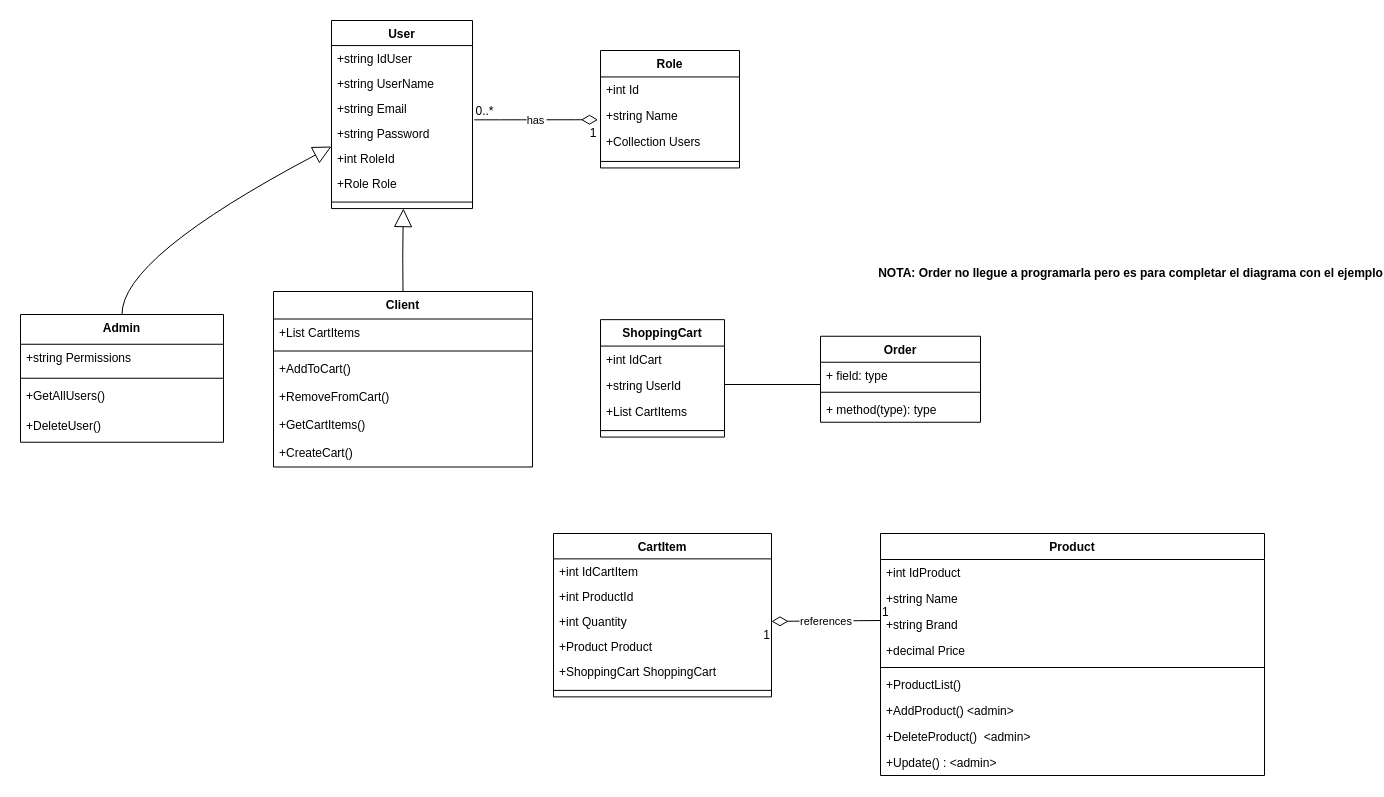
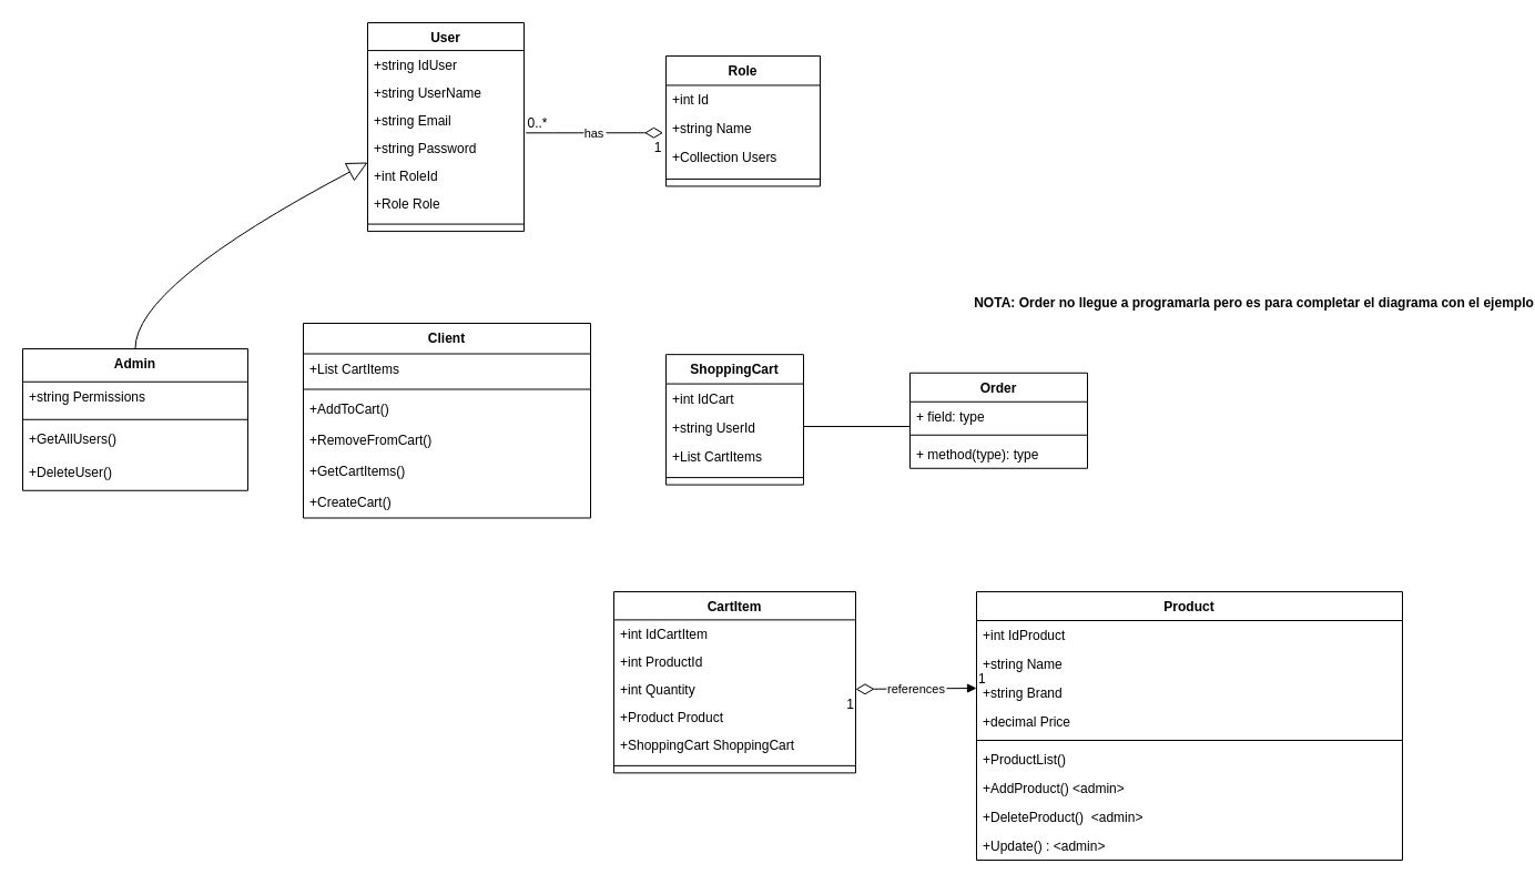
  <mxCell id="0" />
  <mxCell id="1" parent="0" />
  <mxCell id="2" value="Role" style="swimlane;fontStyle=1;align=center;verticalAlign=top;childLayout=stackLayout;horizontal=1;startSize=26.444;horizontalStack=0;resizeParent=1;resizeParentMax=0;resizeLast=0;collapsible=0;marginBottom=0;" vertex="1" parent="1"><mxGeometry x="600" y="50" width="139" height="117.444" as="geometry" /></mxCell>
  <mxCell id="3" value="+int Id" style="text;strokeColor=none;fillColor=none;align=left;verticalAlign=top;spacingLeft=4;spacingRight=4;overflow=hidden;rotatable=0;points=[[0,0.5],[1,0.5]];portConstraint=eastwest;" vertex="1" parent="2"><mxGeometry y="26.444" width="139" height="26" as="geometry" /></mxCell>
  <mxCell id="4" value="+string Name" style="text;strokeColor=none;fillColor=none;align=left;verticalAlign=top;spacingLeft=4;spacingRight=4;overflow=hidden;rotatable=0;points=[[0,0.5],[1,0.5]];portConstraint=eastwest;" vertex="1" parent="2"><mxGeometry y="52.444" width="139" height="26" as="geometry" /></mxCell>
  <mxCell id="5" value="+Collection Users" style="text;strokeColor=none;fillColor=none;align=left;verticalAlign=top;spacingLeft=4;spacingRight=4;overflow=hidden;rotatable=0;points=[[0,0.5],[1,0.5]];portConstraint=eastwest;" vertex="1" parent="2"><mxGeometry y="78.444" width="139" height="26" as="geometry" /></mxCell>
  <mxCell id="6" style="line;strokeWidth=1;fillColor=none;align=left;verticalAlign=middle;spacingTop=-1;spacingLeft=3;spacingRight=3;rotatable=0;labelPosition=right;points=[];portConstraint=eastwest;strokeColor=inherit;" vertex="1" parent="2"><mxGeometry y="104.444" width="139" height="13" as="geometry" /></mxCell>
  <mxCell id="7" value="User" style="swimlane;fontStyle=1;align=center;verticalAlign=top;childLayout=stackLayout;horizontal=1;startSize=25.067;horizontalStack=0;resizeParent=1;resizeParentMax=0;resizeLast=0;collapsible=0;marginBottom=0;" vertex="1" parent="1"><mxGeometry x="331" y="20" width="141" height="188.067" as="geometry" /></mxCell>
  <mxCell id="8" value="+string IdUser" style="text;strokeColor=none;fillColor=none;align=left;verticalAlign=top;spacingLeft=4;spacingRight=4;overflow=hidden;rotatable=0;points=[[0,0.5],[1,0.5]];portConstraint=eastwest;" vertex="1" parent="7"><mxGeometry y="25.067" width="141" height="25" as="geometry" /></mxCell>
  <mxCell id="9" value="+string UserName" style="text;strokeColor=none;fillColor=none;align=left;verticalAlign=top;spacingLeft=4;spacingRight=4;overflow=hidden;rotatable=0;points=[[0,0.5],[1,0.5]];portConstraint=eastwest;" vertex="1" parent="7"><mxGeometry y="50.067" width="141" height="25" as="geometry" /></mxCell>
  <mxCell id="10" value="+string Email" style="text;strokeColor=none;fillColor=none;align=left;verticalAlign=top;spacingLeft=4;spacingRight=4;overflow=hidden;rotatable=0;points=[[0,0.5],[1,0.5]];portConstraint=eastwest;" vertex="1" parent="7"><mxGeometry y="75.067" width="141" height="25" as="geometry" /></mxCell>
  <mxCell id="11" value="+string Password" style="text;strokeColor=none;fillColor=none;align=left;verticalAlign=top;spacingLeft=4;spacingRight=4;overflow=hidden;rotatable=0;points=[[0,0.5],[1,0.5]];portConstraint=eastwest;" vertex="1" parent="7"><mxGeometry y="100.067" width="141" height="25" as="geometry" /></mxCell>
  <mxCell id="12" value="+int RoleId" style="text;strokeColor=none;fillColor=none;align=left;verticalAlign=top;spacingLeft=4;spacingRight=4;overflow=hidden;rotatable=0;points=[[0,0.5],[1,0.5]];portConstraint=eastwest;" vertex="1" parent="7"><mxGeometry y="125.067" width="141" height="25" as="geometry" /></mxCell>
  <mxCell id="13" value="+Role Role" style="text;strokeColor=none;fillColor=none;align=left;verticalAlign=top;spacingLeft=4;spacingRight=4;overflow=hidden;rotatable=0;points=[[0,0.5],[1,0.5]];portConstraint=eastwest;" vertex="1" parent="7"><mxGeometry y="150.067" width="141" height="25" as="geometry" /></mxCell>
  <mxCell id="14" style="line;strokeWidth=1;fillColor=none;align=left;verticalAlign=middle;spacingTop=-1;spacingLeft=3;spacingRight=3;rotatable=0;labelPosition=right;points=[];portConstraint=eastwest;strokeColor=inherit;" vertex="1" parent="7"><mxGeometry y="175.067" width="141" height="13" as="geometry" /></mxCell>
  <mxCell id="15" value="Admin" style="swimlane;fontStyle=1;align=center;verticalAlign=top;childLayout=stackLayout;horizontal=1;startSize=29.75;horizontalStack=0;resizeParent=1;resizeParentMax=0;resizeLast=0;collapsible=0;marginBottom=0;" vertex="1" parent="1"><mxGeometry x="20" y="314" width="203" height="127.75" as="geometry" /></mxCell>
  <mxCell id="16" value="+string Permissions" style="text;strokeColor=none;fillColor=none;align=left;verticalAlign=top;spacingLeft=4;spacingRight=4;overflow=hidden;rotatable=0;points=[[0,0.5],[1,0.5]];portConstraint=eastwest;" vertex="1" parent="15"><mxGeometry y="29.75" width="203" height="30" as="geometry" /></mxCell>
  <mxCell id="17" style="line;strokeWidth=1;fillColor=none;align=left;verticalAlign=middle;spacingTop=-1;spacingLeft=3;spacingRight=3;rotatable=0;labelPosition=right;points=[];portConstraint=eastwest;strokeColor=inherit;" vertex="1" parent="15"><mxGeometry y="59.75" width="203" height="8" as="geometry" /></mxCell>
  <mxCell id="18" value="+GetAllUsers()" style="text;strokeColor=none;fillColor=none;align=left;verticalAlign=top;spacingLeft=4;spacingRight=4;overflow=hidden;rotatable=0;points=[[0,0.5],[1,0.5]];portConstraint=eastwest;" vertex="1" parent="15"><mxGeometry y="67.75" width="203" height="30" as="geometry" /></mxCell>
  <mxCell id="19" value="+DeleteUser()" style="text;strokeColor=none;fillColor=none;align=left;verticalAlign=top;spacingLeft=4;spacingRight=4;overflow=hidden;rotatable=0;points=[[0,0.5],[1,0.5]];portConstraint=eastwest;" vertex="1" parent="15"><mxGeometry y="97.75" width="203" height="30" as="geometry" /></mxCell>
  <mxCell id="20" value="Client" style="swimlane;fontStyle=1;align=center;verticalAlign=top;childLayout=stackLayout;horizontal=1;startSize=27.5;horizontalStack=0;resizeParent=1;resizeParentMax=0;resizeLast=0;collapsible=0;marginBottom=0;" vertex="1" parent="1"><mxGeometry x="273" y="291" width="259" height="175.5" as="geometry" /></mxCell>
  <mxCell id="21" value="+List CartItems" style="text;strokeColor=none;fillColor=none;align=left;verticalAlign=top;spacingLeft=4;spacingRight=4;overflow=hidden;rotatable=0;points=[[0,0.5],[1,0.5]];portConstraint=eastwest;" vertex="1" parent="20"><mxGeometry y="27.5" width="259" height="28" as="geometry" /></mxCell>
  <mxCell id="22" style="line;strokeWidth=1;fillColor=none;align=left;verticalAlign=middle;spacingTop=-1;spacingLeft=3;spacingRight=3;rotatable=0;labelPosition=right;points=[];portConstraint=eastwest;strokeColor=inherit;" vertex="1" parent="20"><mxGeometry y="55.5" width="259" height="8" as="geometry" /></mxCell>
  <mxCell id="23" value="+AddToCart()" style="text;strokeColor=none;fillColor=none;align=left;verticalAlign=top;spacingLeft=4;spacingRight=4;overflow=hidden;rotatable=0;points=[[0,0.5],[1,0.5]];portConstraint=eastwest;" vertex="1" parent="20"><mxGeometry y="63.5" width="259" height="28" as="geometry" /></mxCell>
  <mxCell id="24" value="+RemoveFromCart()" style="text;strokeColor=none;fillColor=none;align=left;verticalAlign=top;spacingLeft=4;spacingRight=4;overflow=hidden;rotatable=0;points=[[0,0.5],[1,0.5]];portConstraint=eastwest;" vertex="1" parent="20"><mxGeometry y="91.5" width="259" height="28" as="geometry" /></mxCell>
  <mxCell id="25" value="+GetCartItems()" style="text;strokeColor=none;fillColor=none;align=left;verticalAlign=top;spacingLeft=4;spacingRight=4;overflow=hidden;rotatable=0;points=[[0,0.5],[1,0.5]];portConstraint=eastwest;" vertex="1" parent="20"><mxGeometry y="119.5" width="259" height="28" as="geometry" /></mxCell>
  <mxCell id="26" value="+CreateCart()" style="text;strokeColor=none;fillColor=none;align=left;verticalAlign=top;spacingLeft=4;spacingRight=4;overflow=hidden;rotatable=0;points=[[0,0.5],[1,0.5]];portConstraint=eastwest;" vertex="1" parent="20"><mxGeometry y="147.5" width="259" height="28" as="geometry" /></mxCell>
  <mxCell id="27" value="CartItem" style="swimlane;fontStyle=1;align=center;verticalAlign=top;childLayout=stackLayout;horizontal=1;startSize=25.385;horizontalStack=0;resizeParent=1;resizeParentMax=0;resizeLast=0;collapsible=0;marginBottom=0;" vertex="1" parent="1"><mxGeometry x="553" y="533" width="218" height="163.385" as="geometry" /></mxCell>
  <mxCell id="28" value="+int IdCartItem" style="text;strokeColor=none;fillColor=none;align=left;verticalAlign=top;spacingLeft=4;spacingRight=4;overflow=hidden;rotatable=0;points=[[0,0.5],[1,0.5]];portConstraint=eastwest;" vertex="1" parent="27"><mxGeometry y="25.385" width="218" height="25" as="geometry" /></mxCell>
  <mxCell id="29" value="+int ProductId" style="text;strokeColor=none;fillColor=none;align=left;verticalAlign=top;spacingLeft=4;spacingRight=4;overflow=hidden;rotatable=0;points=[[0,0.5],[1,0.5]];portConstraint=eastwest;" vertex="1" parent="27"><mxGeometry y="50.385" width="218" height="25" as="geometry" /></mxCell>
  <mxCell id="30" value="+int Quantity" style="text;strokeColor=none;fillColor=none;align=left;verticalAlign=top;spacingLeft=4;spacingRight=4;overflow=hidden;rotatable=0;points=[[0,0.5],[1,0.5]];portConstraint=eastwest;" vertex="1" parent="27"><mxGeometry y="75.385" width="218" height="25" as="geometry" /></mxCell>
  <mxCell id="31" value="+Product Product" style="text;strokeColor=none;fillColor=none;align=left;verticalAlign=top;spacingLeft=4;spacingRight=4;overflow=hidden;rotatable=0;points=[[0,0.5],[1,0.5]];portConstraint=eastwest;" vertex="1" parent="27"><mxGeometry y="100.385" width="218" height="25" as="geometry" /></mxCell>
  <mxCell id="32" value="+ShoppingCart ShoppingCart" style="text;strokeColor=none;fillColor=none;align=left;verticalAlign=top;spacingLeft=4;spacingRight=4;overflow=hidden;rotatable=0;points=[[0,0.5],[1,0.5]];portConstraint=eastwest;" vertex="1" parent="27"><mxGeometry y="125.385" width="218" height="25" as="geometry" /></mxCell>
  <mxCell id="33" style="line;strokeWidth=1;fillColor=none;align=left;verticalAlign=middle;spacingTop=-1;spacingLeft=3;spacingRight=3;rotatable=0;labelPosition=right;points=[];portConstraint=eastwest;strokeColor=inherit;" vertex="1" parent="27"><mxGeometry y="150.385" width="218" height="13" as="geometry" /></mxCell>
  <mxCell id="34" value="ShoppingCart" style="swimlane;fontStyle=1;align=center;verticalAlign=top;childLayout=stackLayout;horizontal=1;startSize=26.444;horizontalStack=0;resizeParent=1;resizeParentMax=0;resizeLast=0;collapsible=0;marginBottom=0;" vertex="1" parent="1"><mxGeometry x="600" y="319.15" width="124" height="117.444" as="geometry" /></mxCell>
  <mxCell id="35" value="+int IdCart" style="text;strokeColor=none;fillColor=none;align=left;verticalAlign=top;spacingLeft=4;spacingRight=4;overflow=hidden;rotatable=0;points=[[0,0.5],[1,0.5]];portConstraint=eastwest;" vertex="1" parent="34"><mxGeometry y="26.444" width="124" height="26" as="geometry" /></mxCell>
  <mxCell id="36" value="+string UserId" style="text;strokeColor=none;fillColor=none;align=left;verticalAlign=top;spacingLeft=4;spacingRight=4;overflow=hidden;rotatable=0;points=[[0,0.5],[1,0.5]];portConstraint=eastwest;" vertex="1" parent="34"><mxGeometry y="52.444" width="124" height="26" as="geometry" /></mxCell>
  <mxCell id="37" value="+List CartItems" style="text;strokeColor=none;fillColor=none;align=left;verticalAlign=top;spacingLeft=4;spacingRight=4;overflow=hidden;rotatable=0;points=[[0,0.5],[1,0.5]];portConstraint=eastwest;" vertex="1" parent="34"><mxGeometry y="78.444" width="124" height="26" as="geometry" /></mxCell>
  <mxCell id="38" style="line;strokeWidth=1;fillColor=none;align=left;verticalAlign=middle;spacingTop=-1;spacingLeft=3;spacingRight=3;rotatable=0;labelPosition=right;points=[];portConstraint=eastwest;strokeColor=inherit;" vertex="1" parent="34"><mxGeometry y="104.444" width="124" height="13" as="geometry" /></mxCell>
  <mxCell id="39" value="Product" style="swimlane;fontStyle=1;align=center;verticalAlign=top;childLayout=stackLayout;horizontal=1;startSize=26;horizontalStack=0;resizeParent=1;resizeParentMax=0;resizeLast=0;collapsible=0;marginBottom=0;" vertex="1" parent="1"><mxGeometry x="880" y="533" width="384" height="242" as="geometry" /></mxCell>
  <mxCell id="40" value="+int IdProduct" style="text;strokeColor=none;fillColor=none;align=left;verticalAlign=top;spacingLeft=4;spacingRight=4;overflow=hidden;rotatable=0;points=[[0,0.5],[1,0.5]];portConstraint=eastwest;" vertex="1" parent="39"><mxGeometry y="26" width="384" height="26" as="geometry" /></mxCell>
  <mxCell id="41" value="+string Name" style="text;strokeColor=none;fillColor=none;align=left;verticalAlign=top;spacingLeft=4;spacingRight=4;overflow=hidden;rotatable=0;points=[[0,0.5],[1,0.5]];portConstraint=eastwest;" vertex="1" parent="39"><mxGeometry y="52" width="384" height="26" as="geometry" /></mxCell>
  <mxCell id="42" value="+string Brand" style="text;strokeColor=none;fillColor=none;align=left;verticalAlign=top;spacingLeft=4;spacingRight=4;overflow=hidden;rotatable=0;points=[[0,0.5],[1,0.5]];portConstraint=eastwest;" vertex="1" parent="39"><mxGeometry y="78" width="384" height="26" as="geometry" /></mxCell>
  <mxCell id="43" value="+decimal Price" style="text;strokeColor=none;fillColor=none;align=left;verticalAlign=top;spacingLeft=4;spacingRight=4;overflow=hidden;rotatable=0;points=[[0,0.5],[1,0.5]];portConstraint=eastwest;" vertex="1" parent="39"><mxGeometry y="104" width="384" height="26" as="geometry" /></mxCell>
  <mxCell id="44" style="line;strokeWidth=1;fillColor=none;align=left;verticalAlign=middle;spacingTop=-1;spacingLeft=3;spacingRight=3;rotatable=0;labelPosition=right;points=[];portConstraint=eastwest;strokeColor=inherit;" vertex="1" parent="39"><mxGeometry y="130" width="384" height="8" as="geometry" /></mxCell>
  <mxCell id="45" value="+ProductList()" style="text;strokeColor=none;fillColor=none;align=left;verticalAlign=top;spacingLeft=4;spacingRight=4;overflow=hidden;rotatable=0;points=[[0,0.5],[1,0.5]];portConstraint=eastwest;" vertex="1" parent="39"><mxGeometry y="138" width="384" height="26" as="geometry" /></mxCell>
  <mxCell id="46" value="+AddProduct() &lt;admin&gt;" style="text;strokeColor=none;fillColor=none;align=left;verticalAlign=top;spacingLeft=4;spacingRight=4;overflow=hidden;rotatable=0;points=[[0,0.5],[1,0.5]];portConstraint=eastwest;" vertex="1" parent="39"><mxGeometry y="164" width="384" height="26" as="geometry" /></mxCell>
  <mxCell id="47" value="+DeleteProduct()  &lt;admin&gt;" style="text;strokeColor=none;fillColor=none;align=left;verticalAlign=top;spacingLeft=4;spacingRight=4;overflow=hidden;rotatable=0;points=[[0,0.5],[1,0.5]];portConstraint=eastwest;" vertex="1" parent="39"><mxGeometry y="190" width="384" height="26" as="geometry" /></mxCell>
  <mxCell id="48" value="+Update() : &lt;admin&gt;" style="text;strokeColor=none;fillColor=none;align=left;verticalAlign=top;spacingLeft=4;spacingRight=4;overflow=hidden;rotatable=0;points=[[0,0.5],[1,0.5]];portConstraint=eastwest;" vertex="1" parent="39"><mxGeometry y="216" width="384" height="26" as="geometry" /></mxCell>
  <mxCell id="49" value="has" style="curved=1;startArrow=diamondThin;startSize=14;startFill=0;endArrow=none;exitX=-0.018;exitY=0.646;entryX=1.012;entryY=0.971;rounded=0;exitDx=0;exitDy=0;exitPerimeter=0;entryDx=0;entryDy=0;entryPerimeter=0;" edge="1" parent="1" source="4" target="10"><mxGeometry relative="1" as="geometry"><Array as="points" /></mxGeometry></mxCell>
  <mxCell id="50" value="1" style="edgeLabel;resizable=0;labelBackgroundColor=none;fontSize=12;align=right;verticalAlign=top;" vertex="1" parent="49"><mxGeometry x="-1" relative="1" as="geometry" /></mxCell>
  <mxCell id="51" value="0..*" style="edgeLabel;resizable=0;labelBackgroundColor=none;fontSize=12;align=left;verticalAlign=bottom;" vertex="1" parent="49"><mxGeometry x="1" relative="1" as="geometry" /></mxCell>
  <mxCell id="52" value="" style="curved=1;startArrow=block;startSize=16;startFill=0;endArrow=none;exitX=0;exitY=0.67;entryX=0.5;entryY=0;rounded=0;" edge="1" parent="1" source="7" target="15"><mxGeometry relative="1" as="geometry"><Array as="points"><mxPoint x="121" y="257" /></Array></mxGeometry></mxCell>
- <mxCell id="53" value="" style="curved=1;startArrow=block;startSize=16;startFill=0;endArrow=none;exitX=0.51;exitY=1;entryX=0.5;entryY=0;rounded=0;" edge="1" parent="1" source="7" target="20"><mxGeometry relative="1" as="geometry"><Array as="points"><mxPoint x="402" y="257" /></Array></mxGeometry></mxCell>
- <mxCell id="54" value="references" style="curved=1;startArrow=diamondThin;startSize=14;startFill=0;endArrow=none;exitX=1;exitY=0.5;rounded=0;exitDx=0;exitDy=0;entryX=0;entryY=0.346;entryDx=0;entryDy=0;entryPerimeter=0;" edge="1" parent="1" source="30" target="42"><mxGeometry relative="1" as="geometry"><Array as="points" /><mxPoint x="820" y="621" as="targetPoint" /></mxGeometry></mxCell>
+ <mxCell id="54" value="references" style="curved=1;startArrow=diamondThin;startSize=14;startFill=0;endArrow=block;exitX=1;exitY=0.5;rounded=0;exitDx=0;exitDy=0;entryX=0;entryY=0.346;entryDx=0;entryDy=0;entryPerimeter=0;" edge="1" parent="1" source="30" target="42"><mxGeometry relative="1" as="geometry"><Array as="points" /><mxPoint x="820" y="621" as="targetPoint" /></mxGeometry></mxCell>
  <mxCell id="55" value="1" style="edgeLabel;resizable=0;labelBackgroundColor=none;fontSize=12;align=right;verticalAlign=top;" vertex="1" parent="54"><mxGeometry x="-1" relative="1" as="geometry" /></mxCell>
  <mxCell id="56" value="1" style="edgeLabel;resizable=0;labelBackgroundColor=none;fontSize=12;align=left;verticalAlign=bottom;" vertex="1" parent="54"><mxGeometry x="1" relative="1" as="geometry" /></mxCell>
  <mxCell id="57" value="Order" style="swimlane;fontStyle=1;align=center;verticalAlign=top;childLayout=stackLayout;horizontal=1;startSize=26;horizontalStack=0;resizeParent=1;resizeParentMax=0;resizeLast=0;collapsible=1;marginBottom=0;whiteSpace=wrap;html=1;" vertex="1" parent="1"><mxGeometry x="820" y="335.75" width="160" height="86" as="geometry" /></mxCell>
  <mxCell id="58" value="+ field: type" style="text;strokeColor=none;fillColor=none;align=left;verticalAlign=top;spacingLeft=4;spacingRight=4;overflow=hidden;rotatable=0;points=[[0,0.5],[1,0.5]];portConstraint=eastwest;whiteSpace=wrap;html=1;" vertex="1" parent="57"><mxGeometry y="26" width="160" height="26" as="geometry" /></mxCell>
  <mxCell id="59" value="" style="line;strokeWidth=1;fillColor=none;align=left;verticalAlign=middle;spacingTop=-1;spacingLeft=3;spacingRight=3;rotatable=0;labelPosition=right;points=[];portConstraint=eastwest;strokeColor=inherit;" vertex="1" parent="57"><mxGeometry y="52" width="160" height="8" as="geometry" /></mxCell>
  <mxCell id="60" value="+ method(type): type" style="text;strokeColor=none;fillColor=none;align=left;verticalAlign=top;spacingLeft=4;spacingRight=4;overflow=hidden;rotatable=0;points=[[0,0.5],[1,0.5]];portConstraint=eastwest;whiteSpace=wrap;html=1;" vertex="1" parent="57"><mxGeometry y="60" width="160" height="26" as="geometry" /></mxCell>
  <mxCell id="61" value="" style="line;strokeWidth=1;fillColor=none;align=left;verticalAlign=middle;spacingTop=-1;spacingLeft=3;spacingRight=3;rotatable=0;labelPosition=right;points=[];portConstraint=eastwest;strokeColor=inherit;" vertex="1" parent="1"><mxGeometry x="724" y="380" width="96" height="8" as="geometry" /></mxCell>
  <mxCell id="62" value="NOTA: Order no llegue a programarla pero es para completar el diagrama con el ejemplo" style="text;align=center;fontStyle=1;verticalAlign=middle;spacingLeft=3;spacingRight=3;strokeColor=none;rotatable=0;points=[[0,0.5],[1,0.5]];portConstraint=eastwest;html=1;" vertex="1" parent="1"><mxGeometry x="1090" y="260" width="80" height="26" as="geometry" /></mxCell>
